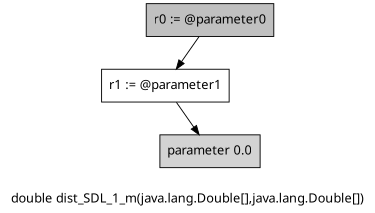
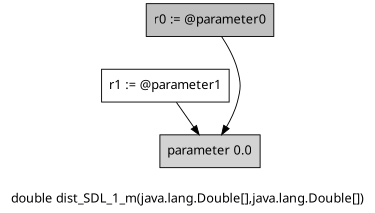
  digraph {
    fontname="Noto Sans"
    label="double dist_SDL_1_m(java.lang.Double[],java.lang.Double[])"
    node [fontname="Noto Sans" shape=box style=filled]
    edge [fontname="Noto Sans"]
    n1 [fillcolor=gray label="r0 := @parameter0"]
    n2 [label="r1 := @parameter1" style=""]
    n3 [fillcolor=lightgray label="parameter 0.0"]
-   n1 -> n2
+   n1 -> n3
    n2 -> n3
  }
